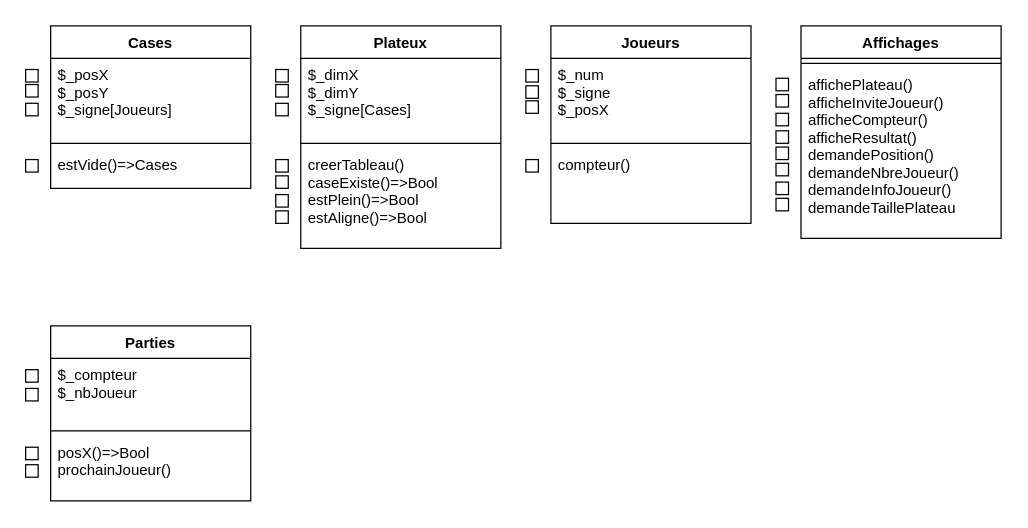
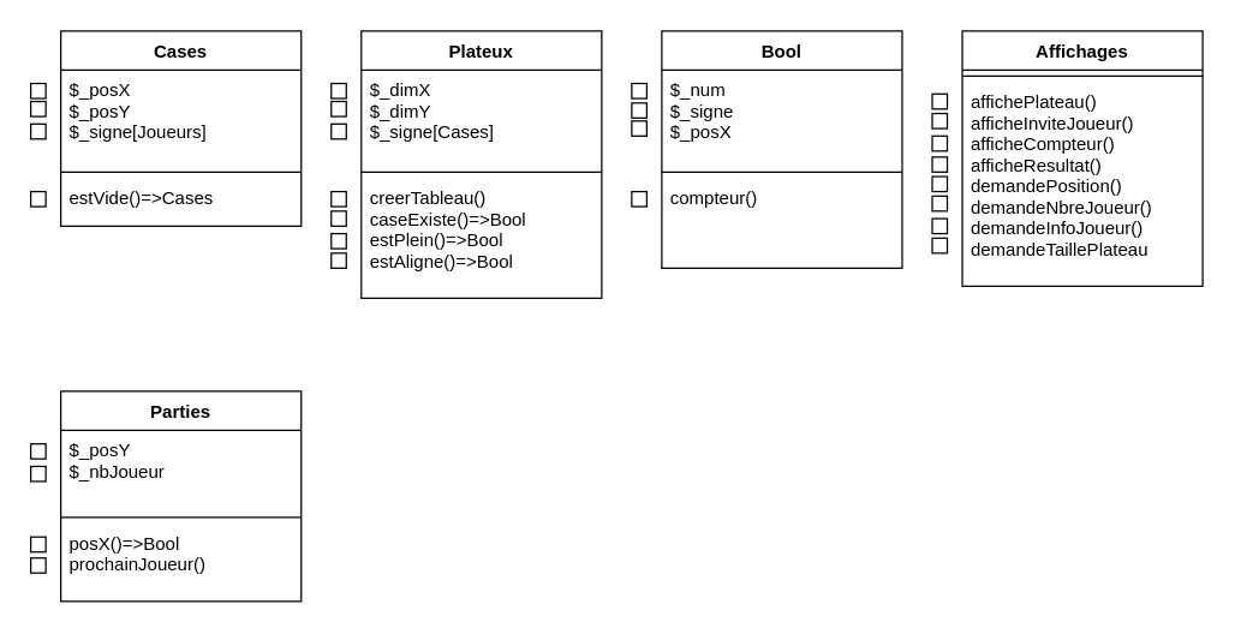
  <mxCell id="0" />
  <mxCell id="1" parent="0" />
  <mxCell id="2" value="Cases" style="swimlane;fontStyle=1;align=center;verticalAlign=top;childLayout=stackLayout;horizontal=1;startSize=26;horizontalStack=0;resizeParent=1;resizeParentMax=0;resizeLast=0;collapsible=1;marginBottom=0;" parent="1" vertex="1"><mxGeometry x="40" y="20" width="160" height="130" as="geometry"><mxRectangle x="40" y="40" width="70" height="26" as="alternateBounds" /></mxGeometry></mxCell>
  <mxCell id="3" value="$_posX&#10;$_posY&#10;$_signe[Joueurs]" style="text;strokeColor=none;fillColor=none;align=left;verticalAlign=top;spacingLeft=4;spacingRight=4;overflow=hidden;rotatable=0;points=[[0,0.5],[1,0.5]];portConstraint=eastwest;labelBackgroundColor=none;" parent="2" vertex="1"><mxGeometry y="26" width="160" height="64" as="geometry" /></mxCell>
  <mxCell id="4" value="" style="line;strokeWidth=1;fillColor=none;align=left;verticalAlign=middle;spacingTop=-1;spacingLeft=3;spacingRight=3;rotatable=0;labelPosition=right;points=[];portConstraint=eastwest;" parent="2" vertex="1"><mxGeometry y="90" width="160" height="8" as="geometry" /></mxCell>
  <mxCell id="5" value="estVide()=&gt;Cases" style="text;strokeColor=none;fillColor=none;align=left;verticalAlign=top;spacingLeft=4;spacingRight=4;overflow=hidden;rotatable=0;points=[[0,0.5],[1,0.5]];portConstraint=eastwest;" parent="2" vertex="1"><mxGeometry y="98" width="160" height="32" as="geometry" /></mxCell>
  <mxCell id="6" value="Plateux" style="swimlane;fontStyle=1;align=center;verticalAlign=top;childLayout=stackLayout;horizontal=1;startSize=26;horizontalStack=0;resizeParent=1;resizeParentMax=0;resizeLast=0;collapsible=1;marginBottom=0;" parent="1" vertex="1"><mxGeometry x="240" y="20" width="160" height="178" as="geometry" /></mxCell>
  <mxCell id="7" value="$_dimX&#10;$_dimY&#10;$_signe[Cases]" style="text;strokeColor=none;fillColor=none;align=left;verticalAlign=top;spacingLeft=4;spacingRight=4;overflow=hidden;rotatable=0;points=[[0,0.5],[1,0.5]];portConstraint=eastwest;" parent="6" vertex="1"><mxGeometry y="26" width="160" height="64" as="geometry" /></mxCell>
  <mxCell id="8" value="" style="line;strokeWidth=1;fillColor=none;align=left;verticalAlign=middle;spacingTop=-1;spacingLeft=3;spacingRight=3;rotatable=0;labelPosition=right;points=[];portConstraint=eastwest;" parent="6" vertex="1"><mxGeometry y="90" width="160" height="8" as="geometry" /></mxCell>
  <mxCell id="9" value="creerTableau()&#10;caseExiste()=&gt;Bool&#10;estPlein()=&gt;Bool&#10;estAligne()=&gt;Bool" style="text;strokeColor=none;fillColor=none;align=left;verticalAlign=top;spacingLeft=4;spacingRight=4;overflow=hidden;rotatable=0;points=[[0,0.5],[1,0.5]];portConstraint=eastwest;" parent="6" vertex="1"><mxGeometry y="98" width="160" height="80" as="geometry" /></mxCell>
- <mxCell id="10" value="Joueurs" style="swimlane;fontStyle=1;align=center;verticalAlign=top;childLayout=stackLayout;horizontal=1;startSize=26;horizontalStack=0;resizeParent=1;resizeParentMax=0;resizeLast=0;collapsible=1;marginBottom=0;" parent="1" vertex="1"><mxGeometry x="440" y="20" width="160" height="158" as="geometry" /></mxCell>
+ <mxCell id="10" value="Bool" style="swimlane;fontStyle=1;align=center;verticalAlign=top;childLayout=stackLayout;horizontal=1;startSize=26;horizontalStack=0;resizeParent=1;resizeParentMax=0;resizeLast=0;collapsible=1;marginBottom=0;" parent="1" vertex="1"><mxGeometry x="440" y="20" width="160" height="158" as="geometry" /></mxCell>
  <mxCell id="11" value="$_num&#10;$_signe&#10;$_posX" style="text;strokeColor=none;fillColor=none;align=left;verticalAlign=top;spacingLeft=4;spacingRight=4;overflow=hidden;rotatable=0;points=[[0,0.5],[1,0.5]];portConstraint=eastwest;" parent="10" vertex="1"><mxGeometry y="26" width="160" height="64" as="geometry" /></mxCell>
  <mxCell id="12" value="" style="line;strokeWidth=1;fillColor=none;align=left;verticalAlign=middle;spacingTop=-1;spacingLeft=3;spacingRight=3;rotatable=0;labelPosition=right;points=[];portConstraint=eastwest;" parent="10" vertex="1"><mxGeometry y="90" width="160" height="8" as="geometry" /></mxCell>
  <mxCell id="13" value="compteur()" style="text;strokeColor=none;fillColor=none;align=left;verticalAlign=top;spacingLeft=4;spacingRight=4;overflow=hidden;rotatable=0;points=[[0,0.5],[1,0.5]];portConstraint=eastwest;" parent="10" vertex="1"><mxGeometry y="98" width="160" height="60" as="geometry" /></mxCell>
  <mxCell id="14" value="Affichages" style="swimlane;fontStyle=1;align=center;verticalAlign=top;childLayout=stackLayout;horizontal=1;startSize=26;horizontalStack=0;resizeParent=1;resizeParentMax=0;resizeLast=0;collapsible=1;marginBottom=0;" parent="1" vertex="1"><mxGeometry x="640" y="20" width="160" height="170" as="geometry" /></mxCell>
  <mxCell id="15" value="" style="line;strokeWidth=1;fillColor=none;align=left;verticalAlign=middle;spacingTop=-1;spacingLeft=3;spacingRight=3;rotatable=0;labelPosition=right;points=[];portConstraint=eastwest;" parent="14" vertex="1"><mxGeometry y="26" width="160" height="8" as="geometry" /></mxCell>
  <mxCell id="16" value="affichePlateau()&#10;afficheInviteJoueur()&#10;afficheCompteur()&#10;afficheResultat()&#10;demandePosition()&#10;demandeNbreJoueur()&#10;demandeInfoJoueur()&#10;demandeTaillePlateau" style="text;strokeColor=none;fillColor=none;align=left;verticalAlign=top;spacingLeft=4;spacingRight=4;overflow=hidden;rotatable=0;points=[[0,0.5],[1,0.5]];portConstraint=eastwest;" parent="14" vertex="1"><mxGeometry y="34" width="160" height="136" as="geometry" /></mxCell>
  <mxCell id="17" value="Parties" style="swimlane;fontStyle=1;align=center;verticalAlign=top;childLayout=stackLayout;horizontal=1;startSize=26;horizontalStack=0;resizeParent=1;resizeParentMax=0;resizeLast=0;collapsible=1;marginBottom=0;" parent="1" vertex="1"><mxGeometry x="40" y="260" width="160" height="140" as="geometry" /></mxCell>
- <mxCell id="18" value="$_compteur&#10;$_nbJoueur" style="text;strokeColor=none;fillColor=none;align=left;verticalAlign=top;spacingLeft=4;spacingRight=4;overflow=hidden;rotatable=0;points=[[0,0.5],[1,0.5]];portConstraint=eastwest;" parent="17" vertex="1"><mxGeometry y="26" width="160" height="54" as="geometry" /></mxCell>
+ <mxCell id="18" value="$_posY&#10;$_nbJoueur" style="text;strokeColor=none;fillColor=none;align=left;verticalAlign=top;spacingLeft=4;spacingRight=4;overflow=hidden;rotatable=0;points=[[0,0.5],[1,0.5]];portConstraint=eastwest;" parent="17" vertex="1"><mxGeometry y="26" width="160" height="54" as="geometry" /></mxCell>
  <mxCell id="19" value="" style="line;strokeWidth=1;fillColor=none;align=left;verticalAlign=middle;spacingTop=-1;spacingLeft=3;spacingRight=3;rotatable=0;labelPosition=right;points=[];portConstraint=eastwest;" parent="17" vertex="1"><mxGeometry y="80" width="160" height="8" as="geometry" /></mxCell>
  <mxCell id="20" value="posX()=&gt;Bool&#10;prochainJoueur()" style="text;strokeColor=none;fillColor=none;align=left;verticalAlign=top;spacingLeft=4;spacingRight=4;overflow=hidden;rotatable=0;points=[[0,0.5],[1,0.5]];portConstraint=eastwest;" parent="17" vertex="1"><mxGeometry y="88" width="160" height="52" as="geometry" /></mxCell>
  <mxCell id="21" value="" style="whiteSpace=wrap;html=1;aspect=fixed;labelBackgroundColor=none;" vertex="1" parent="1"><mxGeometry x="20" y="55" width="10" height="10" as="geometry" /></mxCell>
  <mxCell id="22" value="" style="whiteSpace=wrap;html=1;aspect=fixed;labelBackgroundColor=none;" vertex="1" parent="1"><mxGeometry x="20" y="67" width="10" height="10" as="geometry" /></mxCell>
  <mxCell id="23" value="" style="whiteSpace=wrap;html=1;aspect=fixed;labelBackgroundColor=none;" vertex="1" parent="1"><mxGeometry x="20" y="82" width="10" height="10" as="geometry" /></mxCell>
  <mxCell id="24" value="" style="whiteSpace=wrap;html=1;aspect=fixed;labelBackgroundColor=none;" vertex="1" parent="1"><mxGeometry x="20" y="127" width="10" height="10" as="geometry" /></mxCell>
  <mxCell id="25" value="" style="whiteSpace=wrap;html=1;aspect=fixed;labelBackgroundColor=none;" vertex="1" parent="1"><mxGeometry x="220" y="55" width="10" height="10" as="geometry" /></mxCell>
  <mxCell id="26" value="" style="whiteSpace=wrap;html=1;aspect=fixed;labelBackgroundColor=none;" vertex="1" parent="1"><mxGeometry x="220" y="67" width="10" height="10" as="geometry" /></mxCell>
  <mxCell id="27" value="" style="whiteSpace=wrap;html=1;aspect=fixed;labelBackgroundColor=none;" vertex="1" parent="1"><mxGeometry x="220" y="82" width="10" height="10" as="geometry" /></mxCell>
  <mxCell id="28" value="" style="whiteSpace=wrap;html=1;aspect=fixed;labelBackgroundColor=none;" vertex="1" parent="1"><mxGeometry x="220" y="127" width="10" height="10" as="geometry" /></mxCell>
  <mxCell id="29" value="" style="whiteSpace=wrap;html=1;aspect=fixed;labelBackgroundColor=none;" vertex="1" parent="1"><mxGeometry x="220" y="140" width="10" height="10" as="geometry" /></mxCell>
  <mxCell id="30" value="" style="whiteSpace=wrap;html=1;aspect=fixed;labelBackgroundColor=none;" vertex="1" parent="1"><mxGeometry x="220" y="155" width="10" height="10" as="geometry" /></mxCell>
  <mxCell id="31" value="" style="whiteSpace=wrap;html=1;aspect=fixed;labelBackgroundColor=none;" vertex="1" parent="1"><mxGeometry x="220" y="168" width="10" height="10" as="geometry" /></mxCell>
  <mxCell id="32" value="" style="whiteSpace=wrap;html=1;aspect=fixed;labelBackgroundColor=none;" vertex="1" parent="1"><mxGeometry x="420" y="55" width="10" height="10" as="geometry" /></mxCell>
  <mxCell id="33" value="" style="whiteSpace=wrap;html=1;aspect=fixed;labelBackgroundColor=none;" vertex="1" parent="1"><mxGeometry x="420" y="68" width="10" height="10" as="geometry" /></mxCell>
  <mxCell id="34" value="" style="whiteSpace=wrap;html=1;aspect=fixed;labelBackgroundColor=none;" vertex="1" parent="1"><mxGeometry x="420" y="80" width="10" height="10" as="geometry" /></mxCell>
  <mxCell id="35" value="" style="whiteSpace=wrap;html=1;aspect=fixed;labelBackgroundColor=none;" vertex="1" parent="1"><mxGeometry x="420" y="127" width="10" height="10" as="geometry" /></mxCell>
  <mxCell id="36" value="" style="whiteSpace=wrap;html=1;aspect=fixed;labelBackgroundColor=none;" vertex="1" parent="1"><mxGeometry x="620" y="62" width="10" height="10" as="geometry" /></mxCell>
  <mxCell id="37" value="" style="whiteSpace=wrap;html=1;aspect=fixed;labelBackgroundColor=none;" vertex="1" parent="1"><mxGeometry x="620" y="75" width="10" height="10" as="geometry" /></mxCell>
  <mxCell id="38" value="" style="whiteSpace=wrap;html=1;aspect=fixed;labelBackgroundColor=none;" vertex="1" parent="1"><mxGeometry x="620" y="90" width="10" height="10" as="geometry" /></mxCell>
  <mxCell id="39" value="" style="whiteSpace=wrap;html=1;aspect=fixed;labelBackgroundColor=none;" vertex="1" parent="1"><mxGeometry x="620" y="104" width="10" height="10" as="geometry" /></mxCell>
  <mxCell id="40" value="" style="whiteSpace=wrap;html=1;aspect=fixed;labelBackgroundColor=none;" vertex="1" parent="1"><mxGeometry x="620" y="117" width="10" height="10" as="geometry" /></mxCell>
  <mxCell id="41" value="" style="whiteSpace=wrap;html=1;aspect=fixed;labelBackgroundColor=none;" vertex="1" parent="1"><mxGeometry x="620" y="130" width="10" height="10" as="geometry" /></mxCell>
  <mxCell id="42" value="" style="whiteSpace=wrap;html=1;aspect=fixed;labelBackgroundColor=none;" vertex="1" parent="1"><mxGeometry x="620" y="145" width="10" height="10" as="geometry" /></mxCell>
  <mxCell id="43" value="" style="whiteSpace=wrap;html=1;aspect=fixed;labelBackgroundColor=none;" vertex="1" parent="1"><mxGeometry x="620" y="158" width="10" height="10" as="geometry" /></mxCell>
  <mxCell id="44" value="" style="whiteSpace=wrap;html=1;aspect=fixed;labelBackgroundColor=none;" vertex="1" parent="1"><mxGeometry x="20" y="295" width="10" height="10" as="geometry" /></mxCell>
  <mxCell id="45" value="" style="whiteSpace=wrap;html=1;aspect=fixed;labelBackgroundColor=none;" vertex="1" parent="1"><mxGeometry x="20" y="310" width="10" height="10" as="geometry" /></mxCell>
  <mxCell id="46" value="" style="whiteSpace=wrap;html=1;aspect=fixed;labelBackgroundColor=none;" vertex="1" parent="1"><mxGeometry x="20" y="357" width="10" height="10" as="geometry" /></mxCell>
  <mxCell id="47" value="" style="whiteSpace=wrap;html=1;aspect=fixed;labelBackgroundColor=none;" vertex="1" parent="1"><mxGeometry x="20" y="371" width="10" height="10" as="geometry" /></mxCell>
